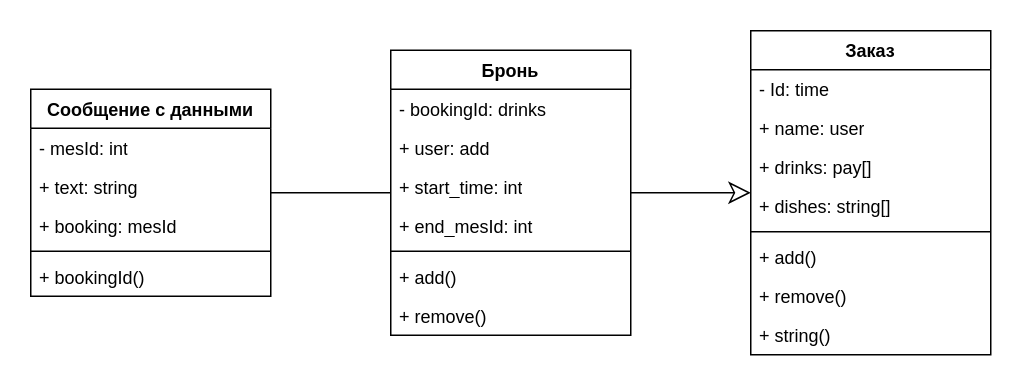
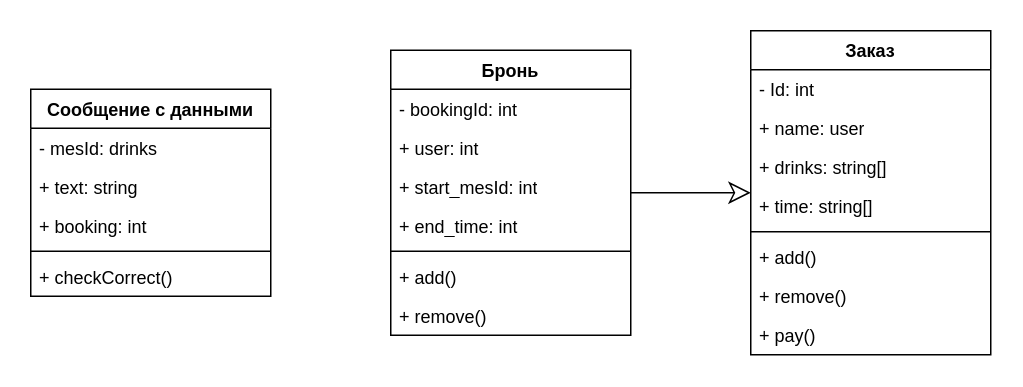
  <mxCell id="0" />
  <mxCell id="1" parent="0" />
  <mxCell id="2" value="Заказ" style="swimlane;fontStyle=1;align=center;verticalAlign=top;childLayout=stackLayout;horizontal=1;startSize=26;horizontalStack=0;resizeParent=1;resizeParentMax=0;resizeLast=0;collapsible=1;marginBottom=0;whiteSpace=wrap;html=1;" parent="1" vertex="1"><mxGeometry x="500" y="20" width="160" height="216" as="geometry" /></mxCell>
- <mxCell id="3" value="- Id: time" style="text;strokeColor=none;fillColor=none;align=left;verticalAlign=top;spacingLeft=4;spacingRight=4;overflow=hidden;rotatable=0;points=[[0,0.5],[1,0.5]];portConstraint=eastwest;whiteSpace=wrap;html=1;" parent="2" vertex="1"><mxGeometry y="26" width="160" height="26" as="geometry" /></mxCell>
+ <mxCell id="3" value="- Id: int" style="text;strokeColor=none;fillColor=none;align=left;verticalAlign=top;spacingLeft=4;spacingRight=4;overflow=hidden;rotatable=0;points=[[0,0.5],[1,0.5]];portConstraint=eastwest;whiteSpace=wrap;html=1;" parent="2" vertex="1"><mxGeometry y="26" width="160" height="26" as="geometry" /></mxCell>
  <mxCell id="4" value="+ name: user" style="text;strokeColor=none;fillColor=none;align=left;verticalAlign=top;spacingLeft=4;spacingRight=4;overflow=hidden;rotatable=0;points=[[0,0.5],[1,0.5]];portConstraint=eastwest;whiteSpace=wrap;html=1;" parent="2" vertex="1"><mxGeometry y="52" width="160" height="26" as="geometry" /></mxCell>
- <mxCell id="5" value="+ drinks: pay[]" style="text;strokeColor=none;fillColor=none;align=left;verticalAlign=top;spacingLeft=4;spacingRight=4;overflow=hidden;rotatable=0;points=[[0,0.5],[1,0.5]];portConstraint=eastwest;whiteSpace=wrap;html=1;" parent="2" vertex="1"><mxGeometry y="78" width="160" height="26" as="geometry" /></mxCell>
- <mxCell id="6" value="+ dishes: string[]" style="text;strokeColor=none;fillColor=none;align=left;verticalAlign=top;spacingLeft=4;spacingRight=4;overflow=hidden;rotatable=0;points=[[0,0.5],[1,0.5]];portConstraint=eastwest;whiteSpace=wrap;html=1;" parent="2" vertex="1"><mxGeometry y="104" width="160" height="26" as="geometry" /></mxCell>
+ <mxCell id="5" value="+ drinks: string[]" style="text;strokeColor=none;fillColor=none;align=left;verticalAlign=top;spacingLeft=4;spacingRight=4;overflow=hidden;rotatable=0;points=[[0,0.5],[1,0.5]];portConstraint=eastwest;whiteSpace=wrap;html=1;" parent="2" vertex="1"><mxGeometry y="78" width="160" height="26" as="geometry" /></mxCell>
+ <mxCell id="6" value="+ time: string[]" style="text;strokeColor=none;fillColor=none;align=left;verticalAlign=top;spacingLeft=4;spacingRight=4;overflow=hidden;rotatable=0;points=[[0,0.5],[1,0.5]];portConstraint=eastwest;whiteSpace=wrap;html=1;" parent="2" vertex="1"><mxGeometry y="104" width="160" height="26" as="geometry" /></mxCell>
  <mxCell id="7" value="" style="line;strokeWidth=1;fillColor=none;align=left;verticalAlign=middle;spacingTop=-1;spacingLeft=3;spacingRight=3;rotatable=0;labelPosition=right;points=[];portConstraint=eastwest;strokeColor=inherit;" parent="2" vertex="1"><mxGeometry y="130" width="160" height="8" as="geometry" /></mxCell>
  <mxCell id="8" value="+ add()" style="text;strokeColor=none;fillColor=none;align=left;verticalAlign=top;spacingLeft=4;spacingRight=4;overflow=hidden;rotatable=0;points=[[0,0.5],[1,0.5]];portConstraint=eastwest;whiteSpace=wrap;html=1;" parent="2" vertex="1"><mxGeometry y="138" width="160" height="26" as="geometry" /></mxCell>
  <mxCell id="9" value="+ remove()" style="text;strokeColor=none;fillColor=none;align=left;verticalAlign=top;spacingLeft=4;spacingRight=4;overflow=hidden;rotatable=0;points=[[0,0.5],[1,0.5]];portConstraint=eastwest;whiteSpace=wrap;html=1;" parent="2" vertex="1"><mxGeometry y="164" width="160" height="26" as="geometry" /></mxCell>
- <mxCell id="10" value="+ string()" style="text;strokeColor=none;fillColor=none;align=left;verticalAlign=top;spacingLeft=4;spacingRight=4;overflow=hidden;rotatable=0;points=[[0,0.5],[1,0.5]];portConstraint=eastwest;whiteSpace=wrap;html=1;" parent="2" vertex="1"><mxGeometry y="190" width="160" height="26" as="geometry" /></mxCell>
+ <mxCell id="10" value="+ pay()" style="text;strokeColor=none;fillColor=none;align=left;verticalAlign=top;spacingLeft=4;spacingRight=4;overflow=hidden;rotatable=0;points=[[0,0.5],[1,0.5]];portConstraint=eastwest;whiteSpace=wrap;html=1;" parent="2" vertex="1"><mxGeometry y="190" width="160" height="26" as="geometry" /></mxCell>
  <mxCell id="11" value="Сообщение с данными" style="swimlane;fontStyle=1;align=center;verticalAlign=top;childLayout=stackLayout;horizontal=1;startSize=26;horizontalStack=0;resizeParent=1;resizeParentMax=0;resizeLast=0;collapsible=1;marginBottom=0;whiteSpace=wrap;html=1;" parent="1" vertex="1"><mxGeometry x="20" y="59" width="160" height="138" as="geometry" /></mxCell>
- <mxCell id="12" value="- mesId: int" style="text;strokeColor=none;fillColor=none;align=left;verticalAlign=top;spacingLeft=4;spacingRight=4;overflow=hidden;rotatable=0;points=[[0,0.5],[1,0.5]];portConstraint=eastwest;whiteSpace=wrap;html=1;" parent="11" vertex="1"><mxGeometry y="26" width="160" height="26" as="geometry" /></mxCell>
+ <mxCell id="12" value="- mesId: drinks" style="text;strokeColor=none;fillColor=none;align=left;verticalAlign=top;spacingLeft=4;spacingRight=4;overflow=hidden;rotatable=0;points=[[0,0.5],[1,0.5]];portConstraint=eastwest;whiteSpace=wrap;html=1;" parent="11" vertex="1"><mxGeometry y="26" width="160" height="26" as="geometry" /></mxCell>
  <mxCell id="13" value="+ text: string" style="text;strokeColor=none;fillColor=none;align=left;verticalAlign=top;spacingLeft=4;spacingRight=4;overflow=hidden;rotatable=0;points=[[0,0.5],[1,0.5]];portConstraint=eastwest;whiteSpace=wrap;html=1;" parent="11" vertex="1"><mxGeometry y="52" width="160" height="26" as="geometry" /></mxCell>
- <mxCell id="14" value="+ booking: mesId" style="text;strokeColor=none;fillColor=none;align=left;verticalAlign=top;spacingLeft=4;spacingRight=4;overflow=hidden;rotatable=0;points=[[0,0.5],[1,0.5]];portConstraint=eastwest;whiteSpace=wrap;html=1;" parent="11" vertex="1"><mxGeometry y="78" width="160" height="26" as="geometry" /></mxCell>
+ <mxCell id="14" value="+ booking: int" style="text;strokeColor=none;fillColor=none;align=left;verticalAlign=top;spacingLeft=4;spacingRight=4;overflow=hidden;rotatable=0;points=[[0,0.5],[1,0.5]];portConstraint=eastwest;whiteSpace=wrap;html=1;" parent="11" vertex="1"><mxGeometry y="78" width="160" height="26" as="geometry" /></mxCell>
  <mxCell id="15" value="" style="line;strokeWidth=1;fillColor=none;align=left;verticalAlign=middle;spacingTop=-1;spacingLeft=3;spacingRight=3;rotatable=0;labelPosition=right;points=[];portConstraint=eastwest;strokeColor=inherit;" parent="11" vertex="1"><mxGeometry y="104" width="160" height="8" as="geometry" /></mxCell>
- <mxCell id="16" value="+ bookingId()" style="text;strokeColor=none;fillColor=none;align=left;verticalAlign=top;spacingLeft=4;spacingRight=4;overflow=hidden;rotatable=0;points=[[0,0.5],[1,0.5]];portConstraint=eastwest;whiteSpace=wrap;html=1;" parent="11" vertex="1"><mxGeometry y="112" width="160" height="26" as="geometry" /></mxCell>
+ <mxCell id="16" value="+ checkCorrect()" style="text;strokeColor=none;fillColor=none;align=left;verticalAlign=top;spacingLeft=4;spacingRight=4;overflow=hidden;rotatable=0;points=[[0,0.5],[1,0.5]];portConstraint=eastwest;whiteSpace=wrap;html=1;" parent="11" vertex="1"><mxGeometry y="112" width="160" height="26" as="geometry" /></mxCell>
  <mxCell id="17" value="Бронь" style="swimlane;fontStyle=1;align=center;verticalAlign=top;childLayout=stackLayout;horizontal=1;startSize=26;horizontalStack=0;resizeParent=1;resizeParentMax=0;resizeLast=0;collapsible=1;marginBottom=0;whiteSpace=wrap;html=1;" parent="1" vertex="1"><mxGeometry x="260" y="33" width="160" height="190" as="geometry" /></mxCell>
- <mxCell id="18" value="- bookingId: drinks" style="text;strokeColor=none;fillColor=none;align=left;verticalAlign=top;spacingLeft=4;spacingRight=4;overflow=hidden;rotatable=0;points=[[0,0.5],[1,0.5]];portConstraint=eastwest;whiteSpace=wrap;html=1;" parent="17" vertex="1"><mxGeometry y="26" width="160" height="26" as="geometry" /></mxCell>
- <mxCell id="19" value="+ user: add" style="text;strokeColor=none;fillColor=none;align=left;verticalAlign=top;spacingLeft=4;spacingRight=4;overflow=hidden;rotatable=0;points=[[0,0.5],[1,0.5]];portConstraint=eastwest;whiteSpace=wrap;html=1;" parent="17" vertex="1"><mxGeometry y="52" width="160" height="26" as="geometry" /></mxCell>
- <mxCell id="20" value="+ start_time: int" style="text;strokeColor=none;fillColor=none;align=left;verticalAlign=top;spacingLeft=4;spacingRight=4;overflow=hidden;rotatable=0;points=[[0,0.5],[1,0.5]];portConstraint=eastwest;whiteSpace=wrap;html=1;" parent="17" vertex="1"><mxGeometry y="78" width="160" height="26" as="geometry" /></mxCell>
- <mxCell id="21" value="+ end_mesId: int" style="text;strokeColor=none;fillColor=none;align=left;verticalAlign=top;spacingLeft=4;spacingRight=4;overflow=hidden;rotatable=0;points=[[0,0.5],[1,0.5]];portConstraint=eastwest;whiteSpace=wrap;html=1;" parent="17" vertex="1"><mxGeometry y="104" width="160" height="26" as="geometry" /></mxCell>
+ <mxCell id="18" value="- bookingId: int" style="text;strokeColor=none;fillColor=none;align=left;verticalAlign=top;spacingLeft=4;spacingRight=4;overflow=hidden;rotatable=0;points=[[0,0.5],[1,0.5]];portConstraint=eastwest;whiteSpace=wrap;html=1;" parent="17" vertex="1"><mxGeometry y="26" width="160" height="26" as="geometry" /></mxCell>
+ <mxCell id="19" value="+ user: int" style="text;strokeColor=none;fillColor=none;align=left;verticalAlign=top;spacingLeft=4;spacingRight=4;overflow=hidden;rotatable=0;points=[[0,0.5],[1,0.5]];portConstraint=eastwest;whiteSpace=wrap;html=1;" parent="17" vertex="1"><mxGeometry y="52" width="160" height="26" as="geometry" /></mxCell>
+ <mxCell id="20" value="+ start_mesId: int" style="text;strokeColor=none;fillColor=none;align=left;verticalAlign=top;spacingLeft=4;spacingRight=4;overflow=hidden;rotatable=0;points=[[0,0.5],[1,0.5]];portConstraint=eastwest;whiteSpace=wrap;html=1;" parent="17" vertex="1"><mxGeometry y="78" width="160" height="26" as="geometry" /></mxCell>
+ <mxCell id="21" value="+ end_time: int" style="text;strokeColor=none;fillColor=none;align=left;verticalAlign=top;spacingLeft=4;spacingRight=4;overflow=hidden;rotatable=0;points=[[0,0.5],[1,0.5]];portConstraint=eastwest;whiteSpace=wrap;html=1;" parent="17" vertex="1"><mxGeometry y="104" width="160" height="26" as="geometry" /></mxCell>
  <mxCell id="22" value="" style="line;strokeWidth=1;fillColor=none;align=left;verticalAlign=middle;spacingTop=-1;spacingLeft=3;spacingRight=3;rotatable=0;labelPosition=right;points=[];portConstraint=eastwest;strokeColor=inherit;" parent="17" vertex="1"><mxGeometry y="130" width="160" height="8" as="geometry" /></mxCell>
  <mxCell id="23" value="+ add()" style="text;strokeColor=none;fillColor=none;align=left;verticalAlign=top;spacingLeft=4;spacingRight=4;overflow=hidden;rotatable=0;points=[[0,0.5],[1,0.5]];portConstraint=eastwest;whiteSpace=wrap;html=1;" parent="17" vertex="1"><mxGeometry y="138" width="160" height="26" as="geometry" /></mxCell>
  <mxCell id="24" value="+ remove()" style="text;strokeColor=none;fillColor=none;align=left;verticalAlign=top;spacingLeft=4;spacingRight=4;overflow=hidden;rotatable=0;points=[[0,0.5],[1,0.5]];portConstraint=eastwest;whiteSpace=wrap;html=1;" parent="17" vertex="1"><mxGeometry y="164" width="160" height="26" as="geometry" /></mxCell>
- <mxCell id="25" value="" style="endArrow=none;endFill=0;endSize=12;html=1;rounded=0;edgeStyle=orthogonalEdgeStyle;" parent="1" source="11" target="17" edge="1"><mxGeometry width="160" relative="1" as="geometry"><mxPoint x="290" y="177" as="sourcePoint" /><mxPoint x="450" y="177" as="targetPoint" /></mxGeometry></mxCell>
  <mxCell id="26" value="" style="endArrow=classic;endFill=0;endSize=12;html=1;rounded=0;edgeStyle=orthogonalEdgeStyle;" parent="1" source="17" target="2" edge="1"><mxGeometry width="160" relative="1" as="geometry"><mxPoint x="170" y="287" as="sourcePoint" /><mxPoint x="250" y="339" as="targetPoint" /></mxGeometry></mxCell>
